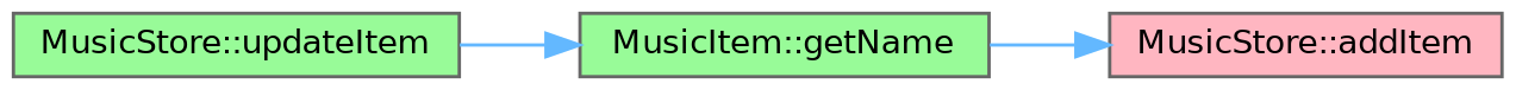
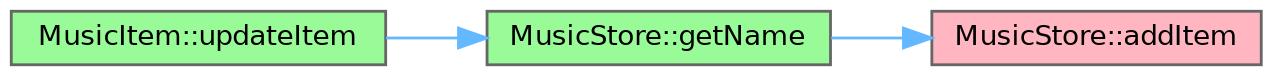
  digraph {
    rankdir=RL
    node [color=grey40 fillcolor=palegreen fontname=Helvetica fontsize=10 shape=box style=filled]
    edge [color=steelblue1 dir=back fontname=Helvetica fontsize=10 labelfontname=Helvetica labelfontsize=10 style=solid]
-   n1 [color=gray40 fontcolor=black height=0.2 label="MusicItem::getName" width=0.4]
-   n2 [height=0.2 label="MusicStore::updateItem" width=0.4]
+   n1 [color=gray40 fontcolor=black height=0.2 label="MusicStore::getName" width=0.4]
+   n2 [height=0.2 label="MusicItem::updateItem" width=0.4]
    n3 [fillcolor=lightpink height=0.2 label="MusicStore::addItem" width=0.4]
    n1 -> n2
    n3 -> n1
  }
